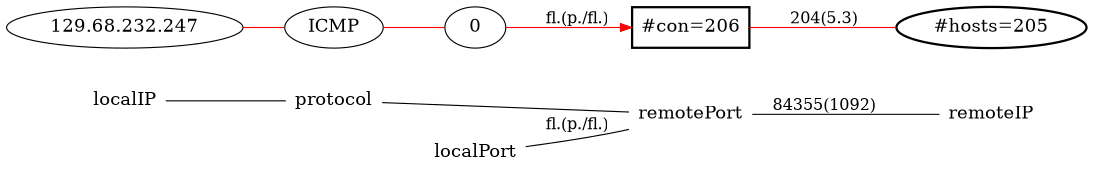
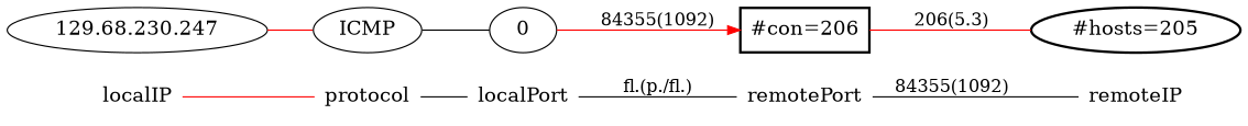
  graph {
    rankdir=LR
    node [fontsize=16 shape=plaintext]
    localIP
-   n2 [label="129.68.232.247" shape=ellipse]
+   n2 [label="129.68.230.247" shape=ellipse]
    protocol
    n4 [label=ICMP shape=ellipse]
    localPort
    n6 [label=0 shape=ellipse]
    remotePort
    n8 [label="#con=206" shape=box style=bold]
    remoteIP
    n10 [label="#hosts=205" shape=ellipse style=bold]
    subgraph sub_1 {
      rank=same
      localIP
      n2
    }
    subgraph sub_2 {
      rank=same
      protocol
      n4
    }
    subgraph sub_3 {
      rank=same
      localPort
      n6
    }
    subgraph sub_4 {
      rank=same
      remotePort
      n8
    }
    subgraph sub_5 {
      rank=same
      remoteIP
      n10
    }
-   localIP -- protocol
+   localIP -- protocol [color=red]
    n2 -- n4 [color=red]
-   protocol -- remotePort
-   n4 -- n6 [color=red]
+   protocol -- localPort
+   n4 -- n6
    localPort -- remotePort [label="fl.(p./fl.)"]
-   n6 -- n8 [color=red dir=forward label="fl.(p./fl.)"]
+   n6 -- n8 [color=red dir=forward label="84355(1092)"]
    remotePort -- remoteIP [label="84355(1092)"]
-   n8 -- n10 [color=red label="204(5.3)"]
+   n8 -- n10 [color=red label="206(5.3)"]
  }
